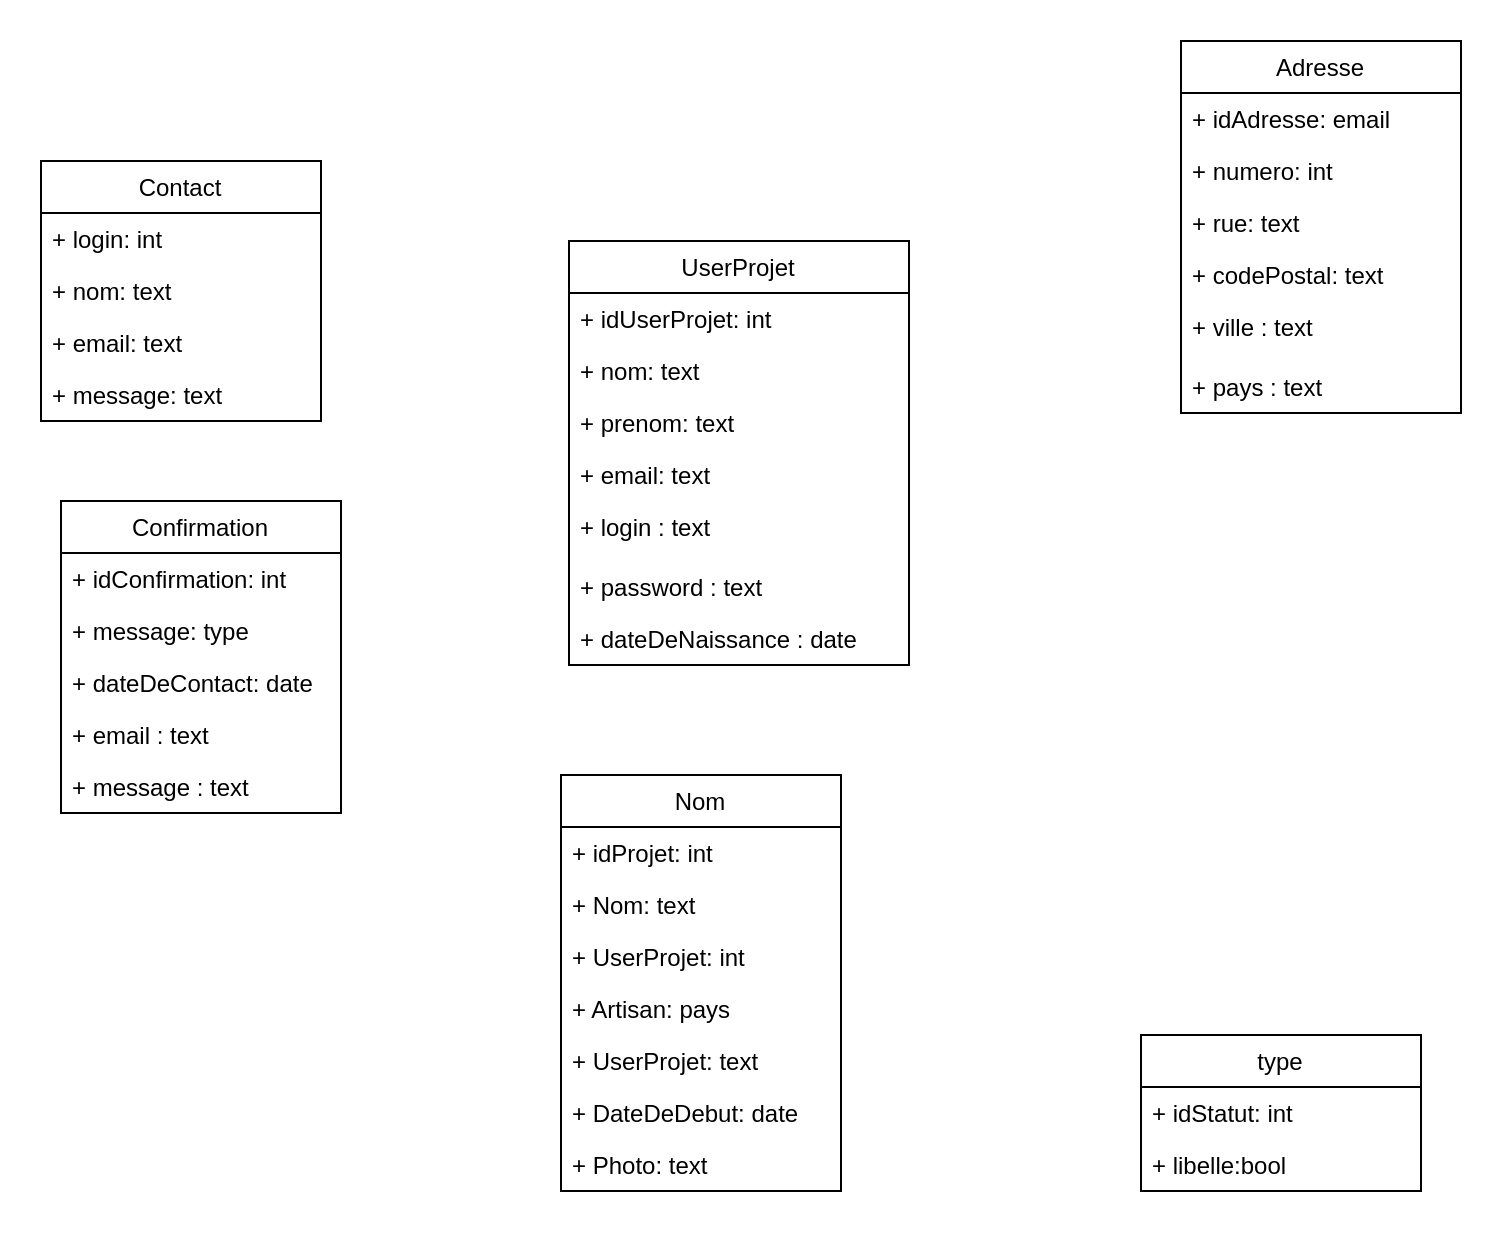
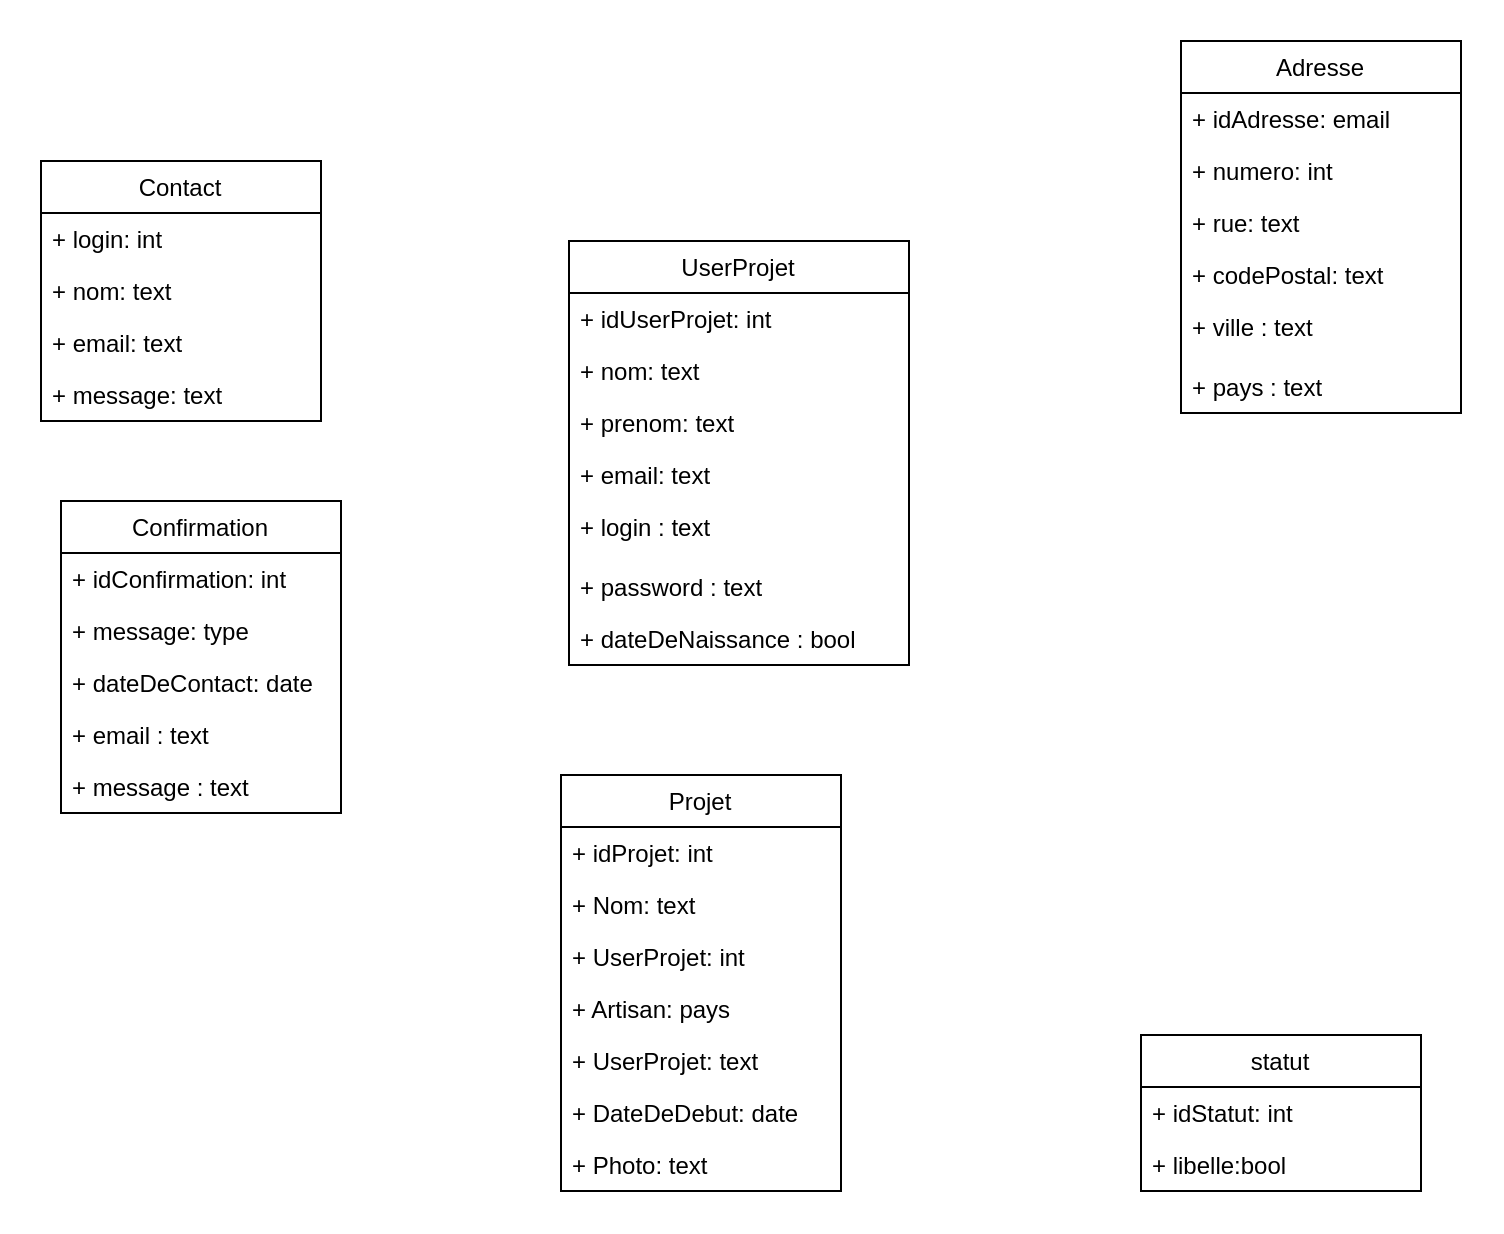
  <mxCell id="0" />
  <mxCell id="1" parent="0" />
- <mxCell id="2" value="Nom" style="swimlane;fontStyle=0;childLayout=stackLayout;horizontal=1;startSize=26;fillColor=none;horizontalStack=0;resizeParent=1;resizeParentMax=0;resizeLast=0;collapsible=1;marginBottom=0;" vertex="1" parent="1"><mxGeometry x="280" y="387" width="140" height="208" as="geometry" /></mxCell>
+ <mxCell id="2" value="Projet" style="swimlane;fontStyle=0;childLayout=stackLayout;horizontal=1;startSize=26;fillColor=none;horizontalStack=0;resizeParent=1;resizeParentMax=0;resizeLast=0;collapsible=1;marginBottom=0;" vertex="1" parent="1"><mxGeometry x="280" y="387" width="140" height="208" as="geometry" /></mxCell>
  <mxCell id="3" value="+ idProjet: int" style="text;strokeColor=none;fillColor=none;align=left;verticalAlign=top;spacingLeft=4;spacingRight=4;overflow=hidden;rotatable=0;points=[[0,0.5],[1,0.5]];portConstraint=eastwest;" vertex="1" parent="2"><mxGeometry y="26" width="140" height="26" as="geometry" /></mxCell>
  <mxCell id="4" value="+ Nom: text" style="text;strokeColor=none;fillColor=none;align=left;verticalAlign=top;spacingLeft=4;spacingRight=4;overflow=hidden;rotatable=0;points=[[0,0.5],[1,0.5]];portConstraint=eastwest;" vertex="1" parent="2"><mxGeometry y="52" width="140" height="26" as="geometry" /></mxCell>
  <mxCell id="5" value="+ UserProjet: int" style="text;strokeColor=none;fillColor=none;align=left;verticalAlign=top;spacingLeft=4;spacingRight=4;overflow=hidden;rotatable=0;points=[[0,0.5],[1,0.5]];portConstraint=eastwest;" vertex="1" parent="2"><mxGeometry y="78" width="140" height="26" as="geometry" /></mxCell>
  <mxCell id="6" value="+ Artisan: pays" style="text;strokeColor=none;fillColor=none;align=left;verticalAlign=top;spacingLeft=4;spacingRight=4;overflow=hidden;rotatable=0;points=[[0,0.5],[1,0.5]];portConstraint=eastwest;" vertex="1" parent="2"><mxGeometry y="104" width="140" height="26" as="geometry" /></mxCell>
  <mxCell id="7" value="+ UserProjet: text" style="text;strokeColor=none;fillColor=none;align=left;verticalAlign=top;spacingLeft=4;spacingRight=4;overflow=hidden;rotatable=0;points=[[0,0.5],[1,0.5]];portConstraint=eastwest;" vertex="1" parent="2"><mxGeometry y="130" width="140" height="26" as="geometry" /></mxCell>
  <mxCell id="8" value="+ DateDeDebut: date" style="text;strokeColor=none;fillColor=none;align=left;verticalAlign=top;spacingLeft=4;spacingRight=4;overflow=hidden;rotatable=0;points=[[0,0.5],[1,0.5]];portConstraint=eastwest;" vertex="1" parent="2"><mxGeometry y="156" width="140" height="26" as="geometry" /></mxCell>
  <mxCell id="9" value="+ Photo: text" style="text;strokeColor=none;fillColor=none;align=left;verticalAlign=top;spacingLeft=4;spacingRight=4;overflow=hidden;rotatable=0;points=[[0,0.5],[1,0.5]];portConstraint=eastwest;" vertex="1" parent="2"><mxGeometry y="182" width="140" height="26" as="geometry" /></mxCell>
  <mxCell id="10" value="UserProjet" style="swimlane;fontStyle=0;childLayout=stackLayout;horizontal=1;startSize=26;fillColor=none;horizontalStack=0;resizeParent=1;resizeParentMax=0;resizeLast=0;collapsible=1;marginBottom=0;" vertex="1" parent="1"><mxGeometry x="284" y="120" width="170" height="212" as="geometry" /></mxCell>
  <mxCell id="11" value="+ idUserProjet: int" style="text;strokeColor=none;fillColor=none;align=left;verticalAlign=top;spacingLeft=4;spacingRight=4;overflow=hidden;rotatable=0;points=[[0,0.5],[1,0.5]];portConstraint=eastwest;" vertex="1" parent="10"><mxGeometry y="26" width="170" height="26" as="geometry" /></mxCell>
  <mxCell id="12" value="+ nom: text" style="text;strokeColor=none;fillColor=none;align=left;verticalAlign=top;spacingLeft=4;spacingRight=4;overflow=hidden;rotatable=0;points=[[0,0.5],[1,0.5]];portConstraint=eastwest;" vertex="1" parent="10"><mxGeometry y="52" width="170" height="26" as="geometry" /></mxCell>
  <mxCell id="13" value="+ prenom: text" style="text;strokeColor=none;fillColor=none;align=left;verticalAlign=top;spacingLeft=4;spacingRight=4;overflow=hidden;rotatable=0;points=[[0,0.5],[1,0.5]];portConstraint=eastwest;" vertex="1" parent="10"><mxGeometry y="78" width="170" height="26" as="geometry" /></mxCell>
  <mxCell id="14" value="+ email: text" style="text;strokeColor=none;fillColor=none;align=left;verticalAlign=top;spacingLeft=4;spacingRight=4;overflow=hidden;rotatable=0;points=[[0,0.5],[1,0.5]];portConstraint=eastwest;" vertex="1" parent="10"><mxGeometry y="104" width="170" height="26" as="geometry" /></mxCell>
  <mxCell id="15" value="+ login : text" style="text;strokeColor=none;fillColor=none;align=left;verticalAlign=top;spacingLeft=4;spacingRight=4;overflow=hidden;rotatable=0;points=[[0,0.5],[1,0.5]];portConstraint=eastwest;" vertex="1" parent="10"><mxGeometry y="130" width="170" height="30" as="geometry" /></mxCell>
  <mxCell id="16" value="+ password : text" style="text;strokeColor=none;fillColor=none;align=left;verticalAlign=top;spacingLeft=4;spacingRight=4;overflow=hidden;rotatable=0;points=[[0,0.5],[1,0.5]];portConstraint=eastwest;" vertex="1" parent="10"><mxGeometry y="160" width="170" height="26" as="geometry" /></mxCell>
- <mxCell id="17" value="+ dateDeNaissance : date" style="text;strokeColor=none;fillColor=none;align=left;verticalAlign=top;spacingLeft=4;spacingRight=4;overflow=hidden;rotatable=0;points=[[0,0.5],[1,0.5]];portConstraint=eastwest;" vertex="1" parent="10"><mxGeometry y="186" width="170" height="26" as="geometry" /></mxCell>
+ <mxCell id="17" value="+ dateDeNaissance : bool" style="text;strokeColor=none;fillColor=none;align=left;verticalAlign=top;spacingLeft=4;spacingRight=4;overflow=hidden;rotatable=0;points=[[0,0.5],[1,0.5]];portConstraint=eastwest;" vertex="1" parent="10"><mxGeometry y="186" width="170" height="26" as="geometry" /></mxCell>
  <mxCell id="18" value="Adresse" style="swimlane;fontStyle=0;childLayout=stackLayout;horizontal=1;startSize=26;fillColor=none;horizontalStack=0;resizeParent=1;resizeParentMax=0;resizeLast=0;collapsible=1;marginBottom=0;" vertex="1" parent="1"><mxGeometry x="590" y="20" width="140" height="186" as="geometry" /></mxCell>
  <mxCell id="19" value="+ idAdresse: email" style="text;strokeColor=none;fillColor=none;align=left;verticalAlign=top;spacingLeft=4;spacingRight=4;overflow=hidden;rotatable=0;points=[[0,0.5],[1,0.5]];portConstraint=eastwest;" vertex="1" parent="18"><mxGeometry y="26" width="140" height="26" as="geometry" /></mxCell>
  <mxCell id="20" value="+ numero: int" style="text;strokeColor=none;fillColor=none;align=left;verticalAlign=top;spacingLeft=4;spacingRight=4;overflow=hidden;rotatable=0;points=[[0,0.5],[1,0.5]];portConstraint=eastwest;" vertex="1" parent="18"><mxGeometry y="52" width="140" height="26" as="geometry" /></mxCell>
  <mxCell id="21" value="+ rue: text" style="text;strokeColor=none;fillColor=none;align=left;verticalAlign=top;spacingLeft=4;spacingRight=4;overflow=hidden;rotatable=0;points=[[0,0.5],[1,0.5]];portConstraint=eastwest;" vertex="1" parent="18"><mxGeometry y="78" width="140" height="26" as="geometry" /></mxCell>
  <mxCell id="22" value="+ codePostal: text" style="text;strokeColor=none;fillColor=none;align=left;verticalAlign=top;spacingLeft=4;spacingRight=4;overflow=hidden;rotatable=0;points=[[0,0.5],[1,0.5]];portConstraint=eastwest;" vertex="1" parent="18"><mxGeometry y="104" width="140" height="26" as="geometry" /></mxCell>
  <mxCell id="23" value="+ ville : text" style="text;strokeColor=none;fillColor=none;align=left;verticalAlign=top;spacingLeft=4;spacingRight=4;overflow=hidden;rotatable=0;points=[[0,0.5],[1,0.5]];portConstraint=eastwest;" vertex="1" parent="18"><mxGeometry y="130" width="140" height="30" as="geometry" /></mxCell>
  <mxCell id="24" value="+ pays : text" style="text;strokeColor=none;fillColor=none;align=left;verticalAlign=top;spacingLeft=4;spacingRight=4;overflow=hidden;rotatable=0;points=[[0,0.5],[1,0.5]];portConstraint=eastwest;" vertex="1" parent="18"><mxGeometry y="160" width="140" height="26" as="geometry" /></mxCell>
  <mxCell id="25" value="Contact" style="swimlane;fontStyle=0;childLayout=stackLayout;horizontal=1;startSize=26;fillColor=none;horizontalStack=0;resizeParent=1;resizeParentMax=0;resizeLast=0;collapsible=1;marginBottom=0;" vertex="1" parent="1"><mxGeometry x="20" y="80" width="140" height="130" as="geometry" /></mxCell>
  <mxCell id="26" value="+ login: int" style="text;strokeColor=none;fillColor=none;align=left;verticalAlign=top;spacingLeft=4;spacingRight=4;overflow=hidden;rotatable=0;points=[[0,0.5],[1,0.5]];portConstraint=eastwest;" vertex="1" parent="25"><mxGeometry y="26" width="140" height="26" as="geometry" /></mxCell>
  <mxCell id="27" value="+ nom: text" style="text;strokeColor=none;fillColor=none;align=left;verticalAlign=top;spacingLeft=4;spacingRight=4;overflow=hidden;rotatable=0;points=[[0,0.5],[1,0.5]];portConstraint=eastwest;" vertex="1" parent="25"><mxGeometry y="52" width="140" height="26" as="geometry" /></mxCell>
  <mxCell id="28" value="+ email: text" style="text;strokeColor=none;fillColor=none;align=left;verticalAlign=top;spacingLeft=4;spacingRight=4;overflow=hidden;rotatable=0;points=[[0,0.5],[1,0.5]];portConstraint=eastwest;" vertex="1" parent="25"><mxGeometry y="78" width="140" height="26" as="geometry" /></mxCell>
  <mxCell id="29" value="+ message: text" style="text;strokeColor=none;fillColor=none;align=left;verticalAlign=top;spacingLeft=4;spacingRight=4;overflow=hidden;rotatable=0;points=[[0,0.5],[1,0.5]];portConstraint=eastwest;" vertex="1" parent="25"><mxGeometry y="104" width="140" height="26" as="geometry" /></mxCell>
  <mxCell id="30" value="Confirmation" style="swimlane;fontStyle=0;childLayout=stackLayout;horizontal=1;startSize=26;fillColor=none;horizontalStack=0;resizeParent=1;resizeParentMax=0;resizeLast=0;collapsible=1;marginBottom=0;" vertex="1" parent="1"><mxGeometry x="30" y="250" width="140" height="156" as="geometry" /></mxCell>
  <mxCell id="31" value="+ idConfirmation: int" style="text;strokeColor=none;fillColor=none;align=left;verticalAlign=top;spacingLeft=4;spacingRight=4;overflow=hidden;rotatable=0;points=[[0,0.5],[1,0.5]];portConstraint=eastwest;" vertex="1" parent="30"><mxGeometry y="26" width="140" height="26" as="geometry" /></mxCell>
  <mxCell id="32" value="+ message: type" style="text;strokeColor=none;fillColor=none;align=left;verticalAlign=top;spacingLeft=4;spacingRight=4;overflow=hidden;rotatable=0;points=[[0,0.5],[1,0.5]];portConstraint=eastwest;" vertex="1" parent="30"><mxGeometry y="52" width="140" height="26" as="geometry" /></mxCell>
  <mxCell id="33" value="+ dateDeContact: date" style="text;strokeColor=none;fillColor=none;align=left;verticalAlign=top;spacingLeft=4;spacingRight=4;overflow=hidden;rotatable=0;points=[[0,0.5],[1,0.5]];portConstraint=eastwest;" vertex="1" parent="30"><mxGeometry y="78" width="140" height="26" as="geometry" /></mxCell>
  <mxCell id="34" value="+ email : text" style="text;strokeColor=none;fillColor=none;align=left;verticalAlign=top;spacingLeft=4;spacingRight=4;overflow=hidden;rotatable=0;points=[[0,0.5],[1,0.5]];portConstraint=eastwest;" vertex="1" parent="30"><mxGeometry y="104" width="140" height="26" as="geometry" /></mxCell>
  <mxCell id="35" value="+ message : text" style="text;strokeColor=none;fillColor=none;align=left;verticalAlign=top;spacingLeft=4;spacingRight=4;overflow=hidden;rotatable=0;points=[[0,0.5],[1,0.5]];portConstraint=eastwest;" vertex="1" parent="30"><mxGeometry y="130" width="140" height="26" as="geometry" /></mxCell>
- <mxCell id="36" value="type" style="swimlane;fontStyle=0;childLayout=stackLayout;horizontal=1;startSize=26;fillColor=none;horizontalStack=0;resizeParent=1;resizeParentMax=0;resizeLast=0;collapsible=1;marginBottom=0;" vertex="1" parent="1"><mxGeometry x="570" y="517" width="140" height="78" as="geometry" /></mxCell>
+ <mxCell id="36" value="statut" style="swimlane;fontStyle=0;childLayout=stackLayout;horizontal=1;startSize=26;fillColor=none;horizontalStack=0;resizeParent=1;resizeParentMax=0;resizeLast=0;collapsible=1;marginBottom=0;" vertex="1" parent="1"><mxGeometry x="570" y="517" width="140" height="78" as="geometry" /></mxCell>
  <mxCell id="37" value="+ idStatut: int" style="text;strokeColor=none;fillColor=none;align=left;verticalAlign=top;spacingLeft=4;spacingRight=4;overflow=hidden;rotatable=0;points=[[0,0.5],[1,0.5]];portConstraint=eastwest;" vertex="1" parent="36"><mxGeometry y="26" width="140" height="26" as="geometry" /></mxCell>
  <mxCell id="38" value="+ libelle:bool" style="text;strokeColor=none;fillColor=none;align=left;verticalAlign=top;spacingLeft=4;spacingRight=4;overflow=hidden;rotatable=0;points=[[0,0.5],[1,0.5]];portConstraint=eastwest;" vertex="1" parent="36"><mxGeometry y="52" width="140" height="26" as="geometry" /></mxCell>
